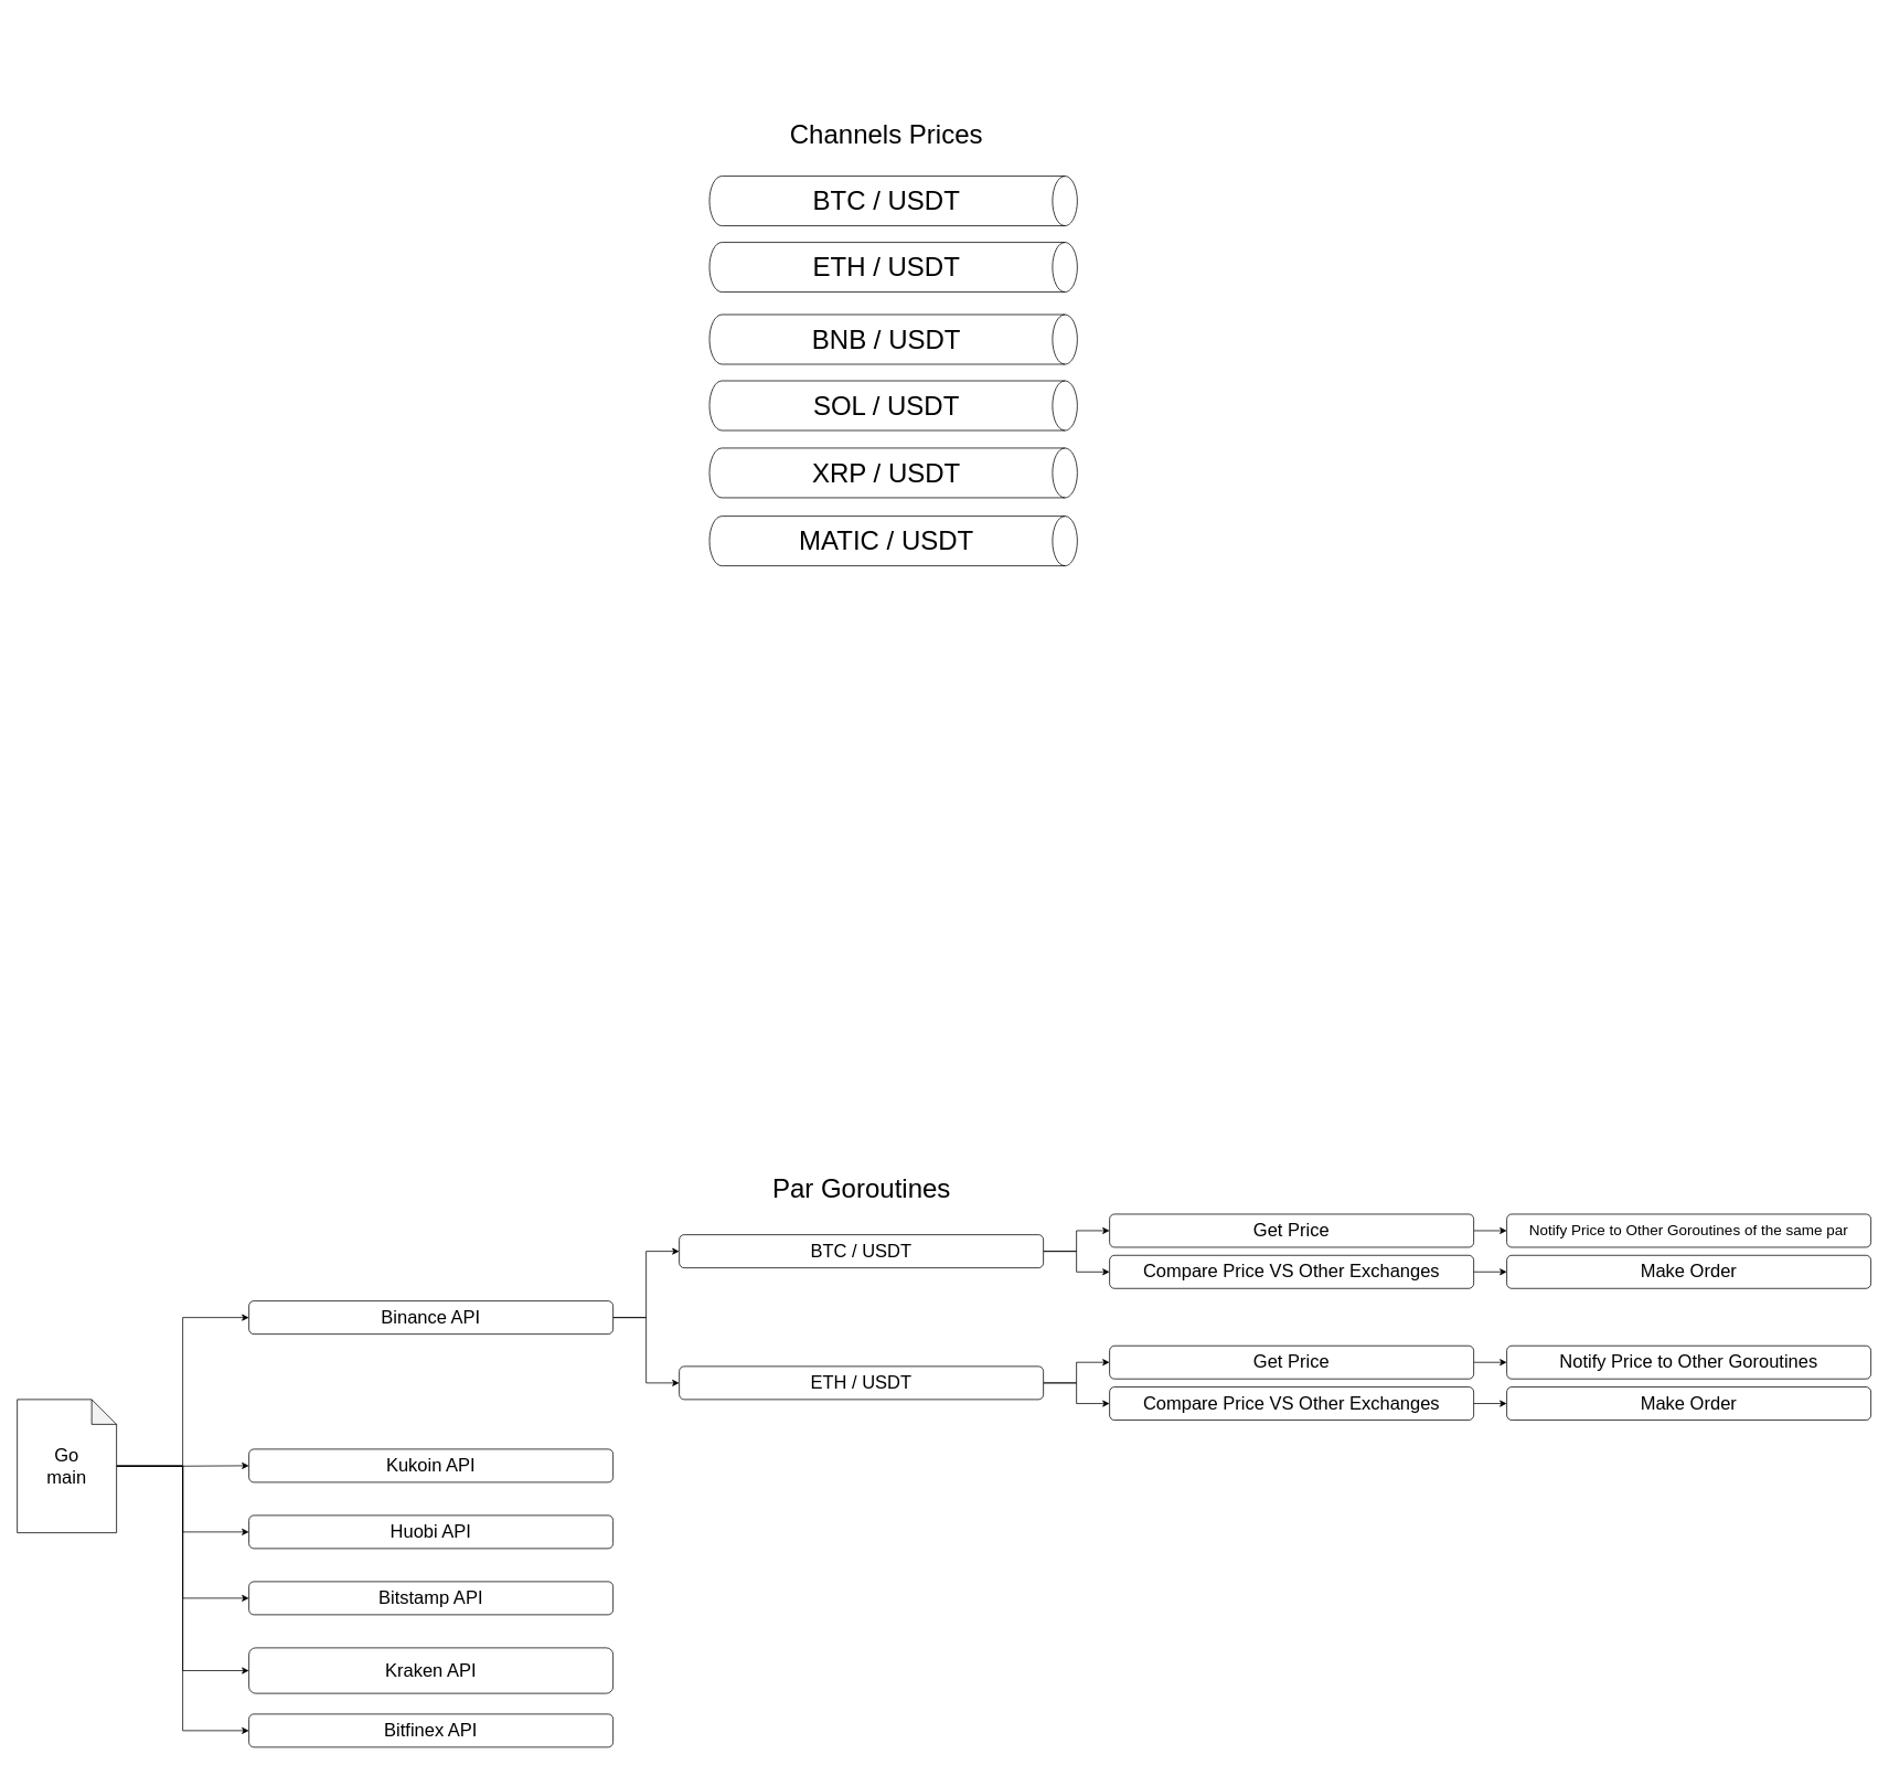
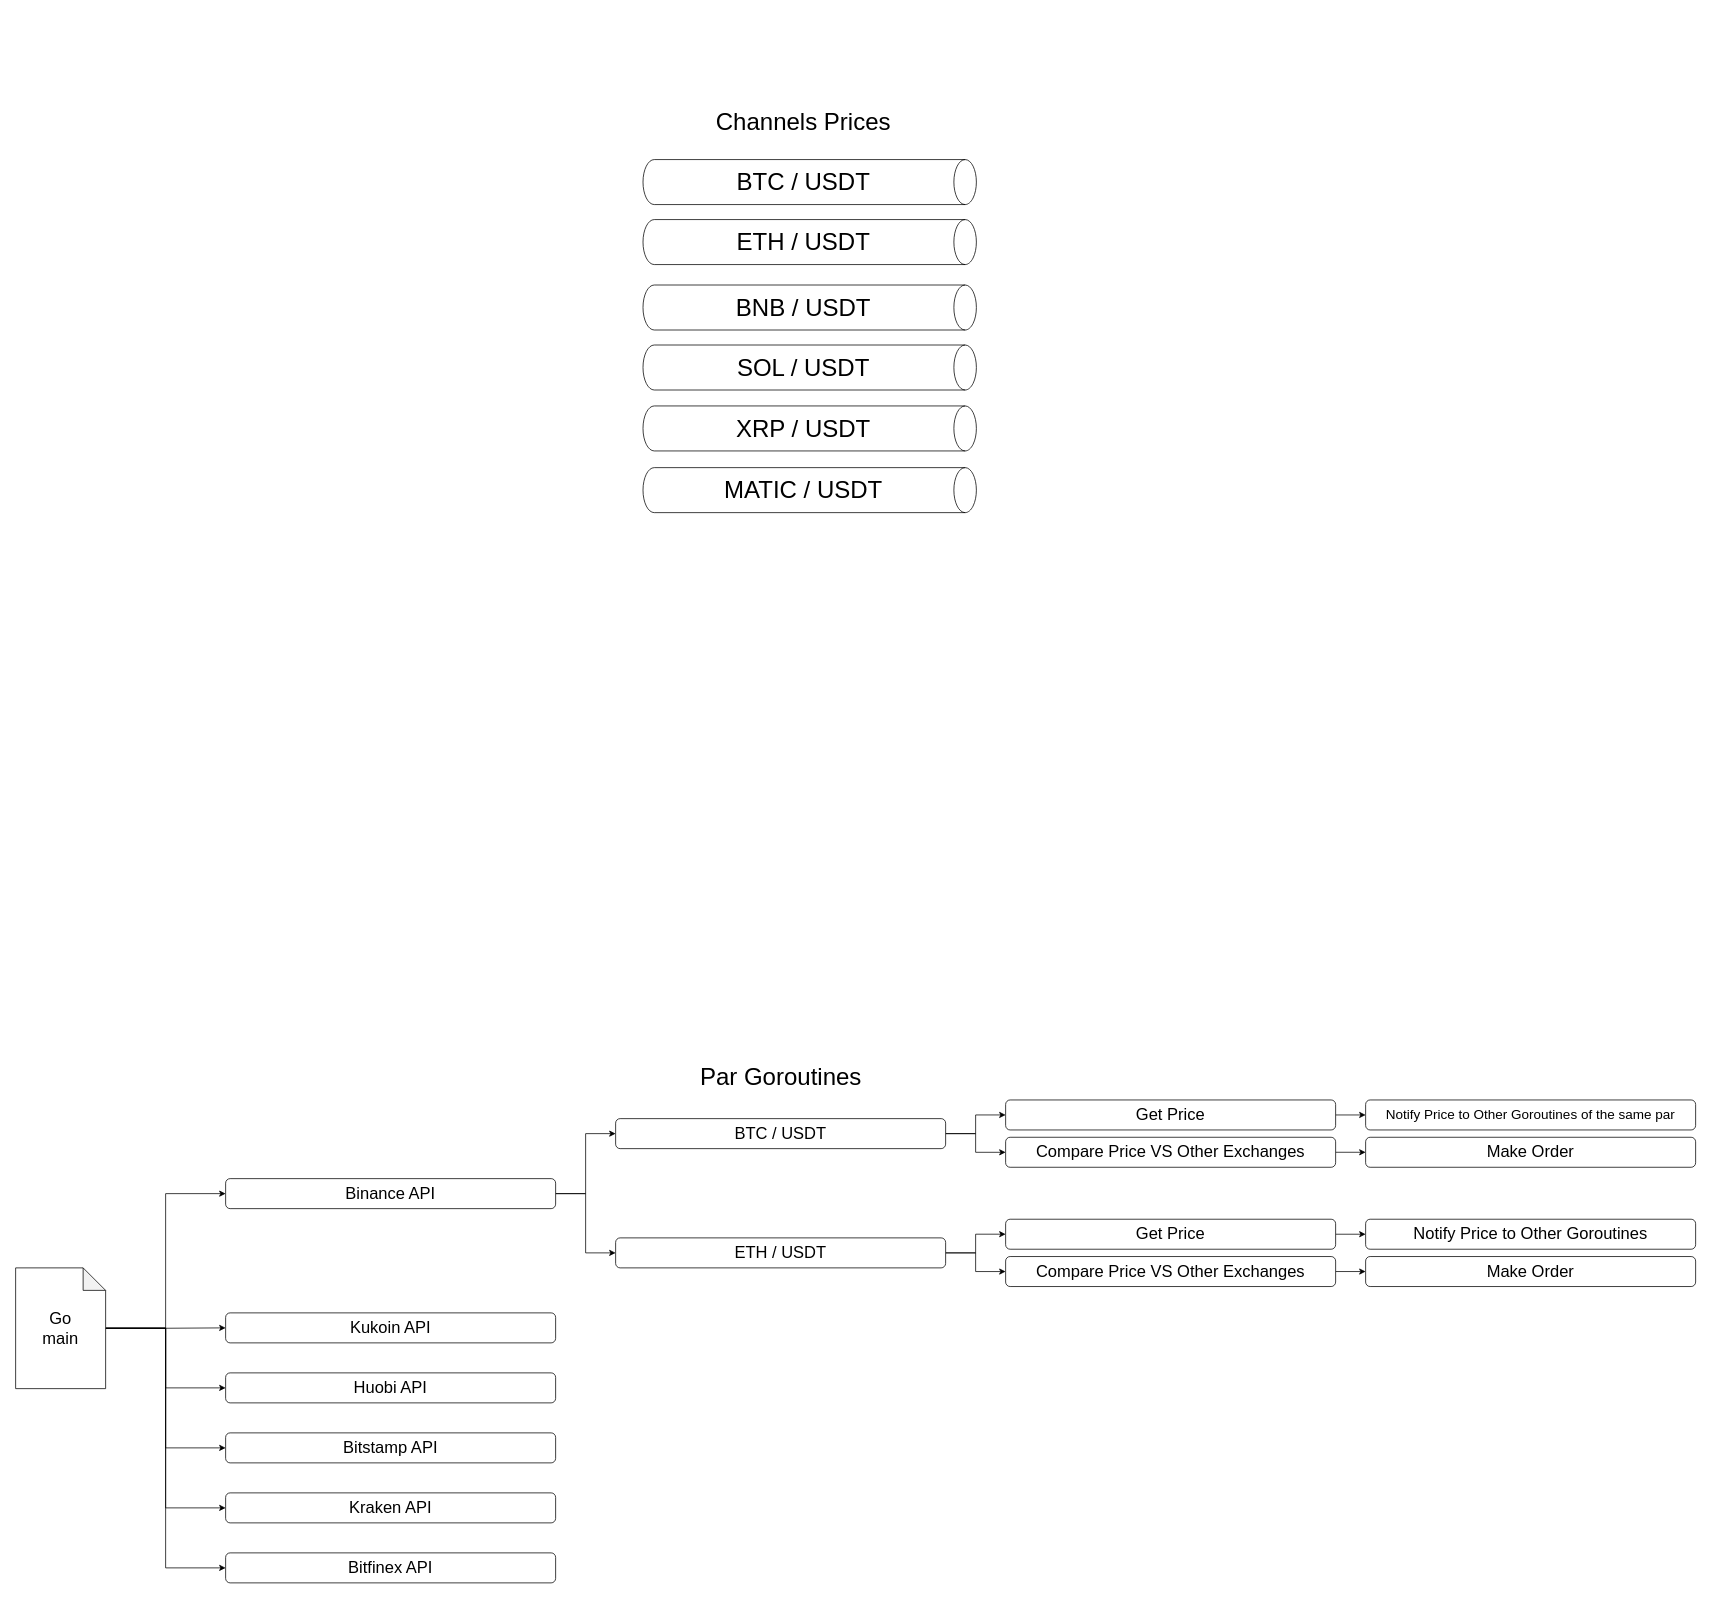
  <mxCell id="0" />
  <mxCell id="1" parent="0" />
  <mxCell id="2" style="edgeStyle=orthogonalEdgeStyle;rounded=0;orthogonalLoop=1;jettySize=auto;html=1;entryX=0;entryY=0.5;entryDx=0;entryDy=0;fontSize=32;" edge="1" parent="1" source="8" target="11"><mxGeometry relative="1" as="geometry" /></mxCell>
  <mxCell id="3" style="edgeStyle=orthogonalEdgeStyle;rounded=0;orthogonalLoop=1;jettySize=auto;html=1;entryX=0;entryY=0.5;entryDx=0;entryDy=0;fontSize=32;" edge="1" parent="1" source="8" target="12"><mxGeometry relative="1" as="geometry" /></mxCell>
  <mxCell id="4" style="edgeStyle=orthogonalEdgeStyle;rounded=0;orthogonalLoop=1;jettySize=auto;html=1;fontSize=32;" edge="1" parent="1" source="8" target="13"><mxGeometry relative="1" as="geometry" /></mxCell>
  <mxCell id="5" style="edgeStyle=orthogonalEdgeStyle;rounded=0;orthogonalLoop=1;jettySize=auto;html=1;fontSize=32;" edge="1" parent="1" source="8" target="14"><mxGeometry relative="1" as="geometry"><Array as="points"><mxPoint x="220" y="1771" /><mxPoint x="220" y="1930" /></Array></mxGeometry></mxCell>
  <mxCell id="6" style="edgeStyle=orthogonalEdgeStyle;rounded=0;orthogonalLoop=1;jettySize=auto;html=1;entryX=0;entryY=0.5;entryDx=0;entryDy=0;fontSize=32;" edge="1" parent="1" source="8" target="15"><mxGeometry relative="1" as="geometry" /></mxCell>
  <mxCell id="7" style="edgeStyle=orthogonalEdgeStyle;rounded=0;orthogonalLoop=1;jettySize=auto;html=1;entryX=0;entryY=0.5;entryDx=0;entryDy=0;fontSize=32;" edge="1" parent="1" source="8" target="16"><mxGeometry relative="1" as="geometry" /></mxCell>
  <mxCell id="8" value="Go&lt;br style=&quot;font-size: 22px;&quot;&gt;main" style="shape=note;whiteSpace=wrap;html=1;backgroundOutline=1;darkOpacity=0.05;fontSize=22;" vertex="1" parent="1"><mxGeometry x="20" y="1690" width="120" height="161" as="geometry" /></mxCell>
  <mxCell id="9" style="edgeStyle=orthogonalEdgeStyle;rounded=0;orthogonalLoop=1;jettySize=auto;html=1;entryX=0;entryY=0.5;entryDx=0;entryDy=0;fontSize=32;" edge="1" parent="1" source="11" target="38"><mxGeometry relative="1" as="geometry" /></mxCell>
  <mxCell id="10" style="edgeStyle=orthogonalEdgeStyle;rounded=0;orthogonalLoop=1;jettySize=auto;html=1;entryX=0;entryY=0.5;entryDx=0;entryDy=0;fontSize=32;" edge="1" parent="1" source="11" target="41"><mxGeometry relative="1" as="geometry" /></mxCell>
  <mxCell id="11" value="Binance API" style="rounded=1;whiteSpace=wrap;html=1;fontSize=22;" vertex="1" parent="1"><mxGeometry x="300" y="1571" width="440" height="40" as="geometry" /></mxCell>
  <mxCell id="12" value="Kukoin API" style="rounded=1;whiteSpace=wrap;html=1;fontSize=22;" vertex="1" parent="1"><mxGeometry x="300" y="1750" width="440" height="40" as="geometry" /></mxCell>
  <mxCell id="13" value="Huobi API" style="rounded=1;whiteSpace=wrap;html=1;fontSize=22;" vertex="1" parent="1"><mxGeometry x="300" y="1830" width="440" height="40" as="geometry" /></mxCell>
  <mxCell id="14" value="Bitstamp API" style="rounded=1;whiteSpace=wrap;html=1;fontSize=22;" vertex="1" parent="1"><mxGeometry x="300" y="1910" width="440" height="40" as="geometry" /></mxCell>
- <mxCell id="15" value="Kraken API" style="rounded=1;whiteSpace=wrap;html=1;fontSize=22;" vertex="1" parent="1"><mxGeometry x="300" y="1990" width="440" height="55" as="geometry" /></mxCell>
+ <mxCell id="15" value="Kraken API" style="rounded=1;whiteSpace=wrap;html=1;fontSize=22;" vertex="1" parent="1"><mxGeometry x="300" y="1990" width="440" height="40" as="geometry" /></mxCell>
  <mxCell id="16" value="Bitfinex API" style="rounded=1;whiteSpace=wrap;html=1;fontSize=22;" vertex="1" parent="1"><mxGeometry x="300" y="2070" width="440" height="40" as="geometry" /></mxCell>
  <mxCell id="17" value="Channels Prices" style="text;html=1;align=center;verticalAlign=middle;resizable=0;points=[];autosize=1;strokeColor=none;fillColor=none;fontSize=32;" vertex="1" parent="1"><mxGeometry x="940" y="137.25" width="260" height="50" as="geometry" /></mxCell>
  <mxCell id="18" value="" style="shape=cylinder3;whiteSpace=wrap;html=1;boundedLbl=1;backgroundOutline=1;size=15;fontSize=32;rotation=90;" vertex="1" parent="1"><mxGeometry x="1048.75" y="20" width="60" height="444.5" as="geometry" /></mxCell>
  <mxCell id="19" value="" style="shape=cylinder3;whiteSpace=wrap;html=1;boundedLbl=1;backgroundOutline=1;size=15;fontSize=32;rotation=90;" vertex="1" parent="1"><mxGeometry x="1048.75" y="100" width="60" height="444.5" as="geometry" /></mxCell>
  <mxCell id="20" value="" style="shape=cylinder3;whiteSpace=wrap;html=1;boundedLbl=1;backgroundOutline=1;size=15;fontSize=32;rotation=90;" vertex="1" parent="1"><mxGeometry x="1048.75" y="348.5" width="60" height="444.5" as="geometry" /></mxCell>
  <mxCell id="21" value="" style="shape=cylinder3;whiteSpace=wrap;html=1;boundedLbl=1;backgroundOutline=1;size=15;fontSize=32;rotation=90;" vertex="1" parent="1"><mxGeometry x="1048.75" y="430.75" width="60" height="444.5" as="geometry" /></mxCell>
  <mxCell id="22" value="" style="shape=cylinder3;whiteSpace=wrap;html=1;boundedLbl=1;backgroundOutline=1;size=15;fontSize=32;rotation=90;" vertex="1" parent="1"><mxGeometry x="1048.75" y="187.25" width="60" height="444.5" as="geometry" /></mxCell>
  <mxCell id="23" value="" style="shape=cylinder3;whiteSpace=wrap;html=1;boundedLbl=1;backgroundOutline=1;size=15;fontSize=32;rotation=90;" vertex="1" parent="1"><mxGeometry x="1048.75" y="267.25" width="60" height="444.5" as="geometry" /></mxCell>
  <mxCell id="24" value="BTC / USDT" style="text;html=1;align=center;verticalAlign=middle;resizable=0;points=[];autosize=1;strokeColor=none;fillColor=none;fontSize=32;" vertex="1" parent="1"><mxGeometry x="970" y="217.25" width="200" height="50" as="geometry" /></mxCell>
  <mxCell id="25" value="ETH / USDT" style="text;html=1;align=center;verticalAlign=middle;resizable=0;points=[];autosize=1;strokeColor=none;fillColor=none;fontSize=32;" vertex="1" parent="1"><mxGeometry x="970" y="297.25" width="200" height="50" as="geometry" /></mxCell>
  <mxCell id="26" value="XRP / USDT" style="text;html=1;align=center;verticalAlign=middle;resizable=0;points=[];autosize=1;strokeColor=none;fillColor=none;fontSize=32;" vertex="1" parent="1"><mxGeometry x="970" y="545.75" width="200" height="50" as="geometry" /></mxCell>
  <mxCell id="27" value="MATIC / USDT" style="text;html=1;align=center;verticalAlign=middle;resizable=0;points=[];autosize=1;strokeColor=none;fillColor=none;fontSize=32;" vertex="1" parent="1"><mxGeometry x="955" y="628" width="230" height="50" as="geometry" /></mxCell>
  <mxCell id="28" value="BNB / USDT" style="text;html=1;align=center;verticalAlign=middle;resizable=0;points=[];autosize=1;strokeColor=none;fillColor=none;fontSize=32;" vertex="1" parent="1"><mxGeometry x="970" y="384.5" width="200" height="50" as="geometry" /></mxCell>
  <mxCell id="29" value="SOL / USDT" style="text;html=1;align=center;verticalAlign=middle;resizable=0;points=[];autosize=1;strokeColor=none;fillColor=none;fontSize=32;" vertex="1" parent="1"><mxGeometry x="970" y="464.5" width="200" height="50" as="geometry" /></mxCell>
  <mxCell id="30" style="edgeStyle=orthogonalEdgeStyle;rounded=0;orthogonalLoop=1;jettySize=auto;html=1;fontSize=32;" edge="1" parent="1" source="31" target="35"><mxGeometry relative="1" as="geometry" /></mxCell>
  <mxCell id="31" value="Get Price" style="rounded=1;whiteSpace=wrap;html=1;fontSize=22;" vertex="1" parent="1"><mxGeometry x="1340" y="1466.12" width="440" height="40" as="geometry" /></mxCell>
  <mxCell id="32" style="edgeStyle=orthogonalEdgeStyle;rounded=0;orthogonalLoop=1;jettySize=auto;html=1;fontSize=32;" edge="1" parent="1" source="33" target="34"><mxGeometry relative="1" as="geometry" /></mxCell>
  <mxCell id="33" value="Compare Price VS Other Exchanges" style="rounded=1;whiteSpace=wrap;html=1;fontSize=22;" vertex="1" parent="1"><mxGeometry x="1340" y="1515.87" width="440" height="40" as="geometry" /></mxCell>
  <mxCell id="34" value="Make Order" style="rounded=1;whiteSpace=wrap;html=1;fontSize=22;" vertex="1" parent="1"><mxGeometry x="1820" y="1515.87" width="440" height="40" as="geometry" /></mxCell>
  <mxCell id="35" value="Notify Price to Other Goroutines of the same par" style="rounded=1;whiteSpace=wrap;html=1;fontSize=18;" vertex="1" parent="1"><mxGeometry x="1820" y="1466.12" width="440" height="40" as="geometry" /></mxCell>
  <mxCell id="36" style="edgeStyle=orthogonalEdgeStyle;rounded=0;orthogonalLoop=1;jettySize=auto;html=1;fontSize=32;" edge="1" parent="1" source="38" target="31"><mxGeometry relative="1" as="geometry" /></mxCell>
  <mxCell id="37" style="edgeStyle=orthogonalEdgeStyle;rounded=0;orthogonalLoop=1;jettySize=auto;html=1;fontSize=32;" edge="1" parent="1" source="38" target="33"><mxGeometry relative="1" as="geometry" /></mxCell>
  <mxCell id="38" value="BTC / USDT" style="rounded=1;whiteSpace=wrap;html=1;fontSize=22;" vertex="1" parent="1"><mxGeometry x="820" y="1491" width="440" height="40" as="geometry" /></mxCell>
  <mxCell id="39" style="edgeStyle=orthogonalEdgeStyle;rounded=0;orthogonalLoop=1;jettySize=auto;html=1;fontSize=32;" edge="1" parent="1" source="41" target="44"><mxGeometry relative="1" as="geometry" /></mxCell>
  <mxCell id="40" style="edgeStyle=orthogonalEdgeStyle;rounded=0;orthogonalLoop=1;jettySize=auto;html=1;fontSize=32;" edge="1" parent="1" source="41" target="46"><mxGeometry relative="1" as="geometry" /></mxCell>
  <mxCell id="41" value="ETH / USDT" style="rounded=1;whiteSpace=wrap;html=1;fontSize=22;" vertex="1" parent="1"><mxGeometry x="820" y="1650" width="440" height="40" as="geometry" /></mxCell>
  <mxCell id="42" value="Par Goroutines" style="text;html=1;align=center;verticalAlign=middle;resizable=0;points=[];autosize=1;strokeColor=none;fillColor=none;fontSize=32;" vertex="1" parent="1"><mxGeometry x="920" y="1410" width="240" height="50" as="geometry" /></mxCell>
  <mxCell id="43" style="edgeStyle=orthogonalEdgeStyle;rounded=0;orthogonalLoop=1;jettySize=auto;html=1;fontSize=32;" edge="1" parent="1" source="44" target="48"><mxGeometry relative="1" as="geometry" /></mxCell>
  <mxCell id="44" value="Get Price" style="rounded=1;whiteSpace=wrap;html=1;fontSize=22;" vertex="1" parent="1"><mxGeometry x="1340" y="1625.13" width="440" height="40" as="geometry" /></mxCell>
  <mxCell id="45" style="edgeStyle=orthogonalEdgeStyle;rounded=0;orthogonalLoop=1;jettySize=auto;html=1;fontSize=32;" edge="1" parent="1" source="46" target="47"><mxGeometry relative="1" as="geometry" /></mxCell>
  <mxCell id="46" value="Compare Price VS Other Exchanges" style="rounded=1;whiteSpace=wrap;html=1;fontSize=22;" vertex="1" parent="1"><mxGeometry x="1340" y="1674.88" width="440" height="40" as="geometry" /></mxCell>
  <mxCell id="47" value="Make Order" style="rounded=1;whiteSpace=wrap;html=1;fontSize=22;" vertex="1" parent="1"><mxGeometry x="1820" y="1674.88" width="440" height="40" as="geometry" /></mxCell>
  <mxCell id="48" value="Notify Price to Other Goroutines" style="rounded=1;whiteSpace=wrap;html=1;fontSize=22;" vertex="1" parent="1"><mxGeometry x="1820" y="1625.13" width="440" height="40" as="geometry" /></mxCell>
